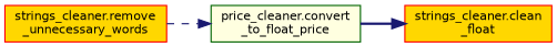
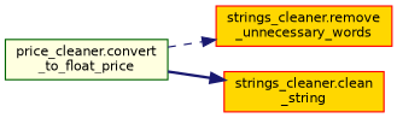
  digraph {
    rankdir=LR
    node [color=red fillcolor=gold fontname=Helvetica fontsize=10 shape=record style=filled]
    edge [color=midnightblue fontname=Helvetica fontsize=10 labelfontname=Helvetica labelfontsize=10]
    n1 [color=darkgreen fillcolor=lightyellow fontcolor=black height=0.2 label="price_cleaner.convert\l_to_float_price" width=0.4]
    n2 [height=0.2 label="strings_cleaner.remove\l_unnecessary_words" width=0.4]
-   n3 [height=0.2 label="strings_cleaner.clean\l_float" width=0.4]
-   n2 -> n1 [style=dashed]
+   n3 [height=0.2 label="strings_cleaner.clean\l_string" width=0.4]
+   n1 -> n2 [style=dashed]
    n1 -> n3 [style=bold]
  }
